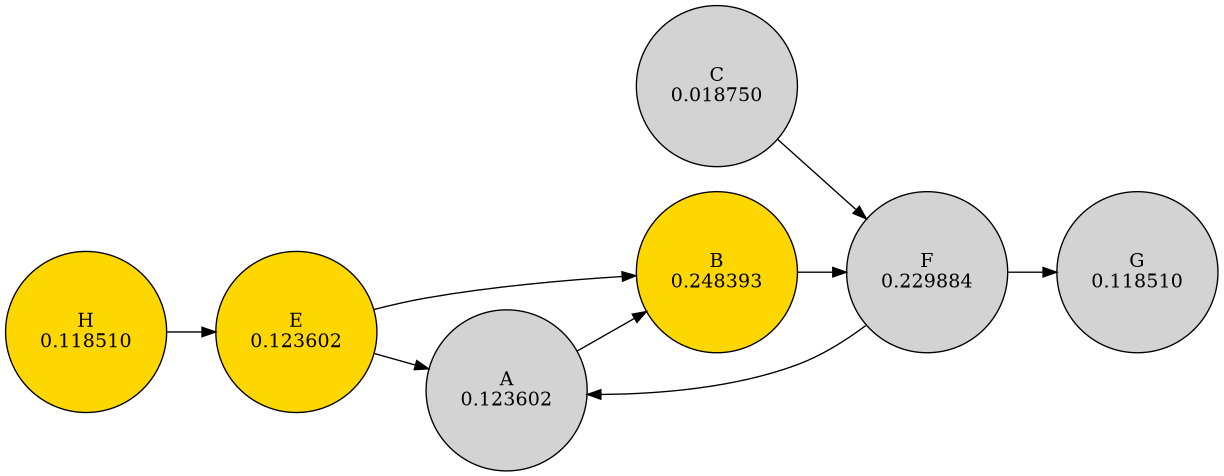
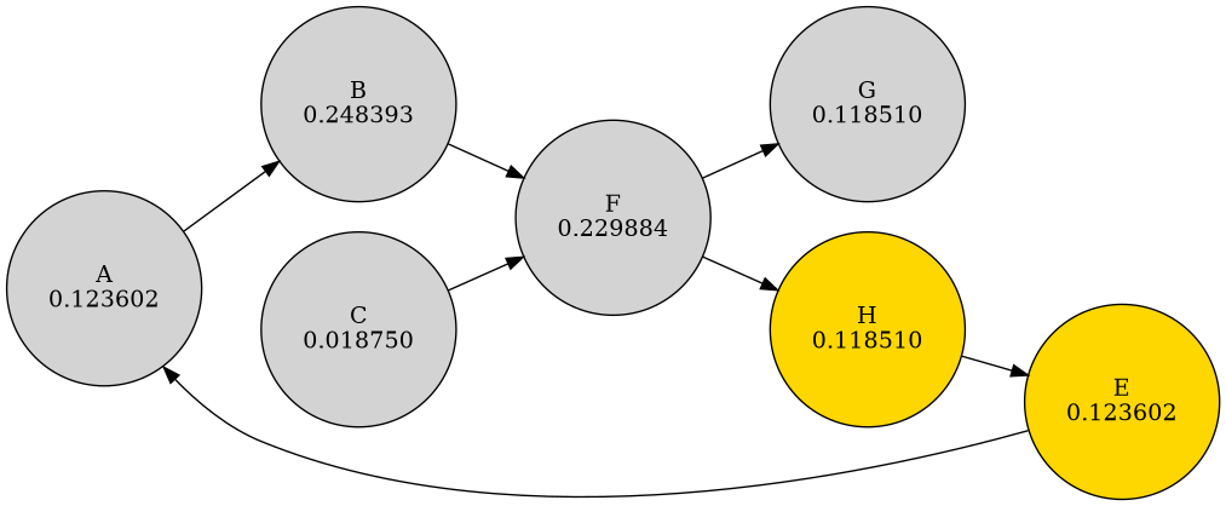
  digraph {
    rankdir=LR
    node [fillcolor=lightgrey shape=circle style=filled]
    n1 [label="A\n0.123602"]
-   n2 [fillcolor=gold label="B\n0.248393"]
+   n2 [label="B\n0.248393"]
    n3 [label="F\n0.229884"]
    n4 [label="G\n0.118510"]
    n5 [fillcolor=gold label="H\n0.118510"]
    n6 [fillcolor=gold label="E\n0.123602"]
    n7 [label="C\n0.018750"]
    n1 -> n2
    n2 -> n3
    n3 -> n4
-   n3 -> n1
+   n3 -> n5
    n5 -> n6
    n6 -> n1
-   n6 -> n2
    n7 -> n3
  }
